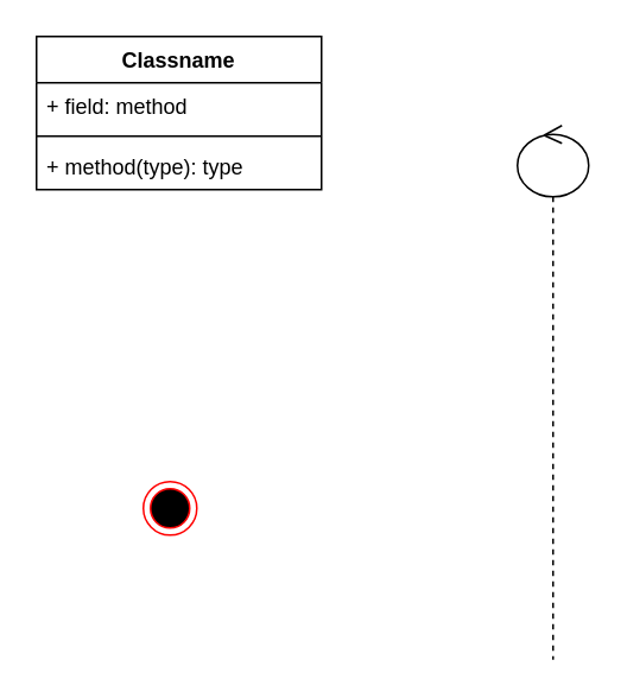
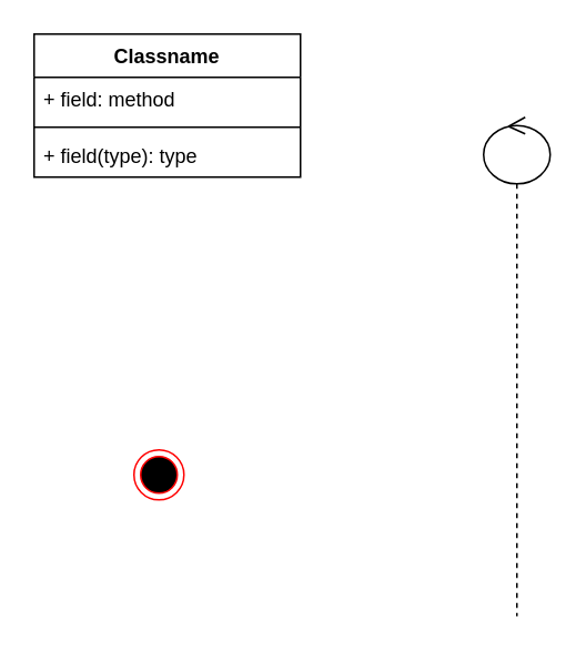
  <mxCell id="0" />
  <mxCell id="1" parent="0" />
  <mxCell id="2" value="Classname" style="swimlane;fontStyle=1;align=center;verticalAlign=top;childLayout=stackLayout;horizontal=1;startSize=26;horizontalStack=0;resizeParent=1;resizeParentMax=0;resizeLast=0;collapsible=1;marginBottom=0;" vertex="1" parent="1"><mxGeometry x="20" y="20" width="160" height="86" as="geometry" /></mxCell>
  <mxCell id="3" value="+ field: method" style="text;strokeColor=none;fillColor=none;align=left;verticalAlign=top;spacingLeft=4;spacingRight=4;overflow=hidden;rotatable=0;points=[[0,0.5],[1,0.5]];portConstraint=eastwest;" vertex="1" parent="2"><mxGeometry y="26" width="160" height="26" as="geometry" /></mxCell>
  <mxCell id="4" value="" style="line;strokeWidth=1;fillColor=none;align=left;verticalAlign=middle;spacingTop=-1;spacingLeft=3;spacingRight=3;rotatable=0;labelPosition=right;points=[];portConstraint=eastwest;" vertex="1" parent="2"><mxGeometry y="52" width="160" height="8" as="geometry" /></mxCell>
- <mxCell id="5" value="+ method(type): type" style="text;strokeColor=none;fillColor=none;align=left;verticalAlign=top;spacingLeft=4;spacingRight=4;overflow=hidden;rotatable=0;points=[[0,0.5],[1,0.5]];portConstraint=eastwest;" vertex="1" parent="2"><mxGeometry y="60" width="160" height="26" as="geometry" /></mxCell>
+ <mxCell id="5" value="+ field(type): type" style="text;strokeColor=none;fillColor=none;align=left;verticalAlign=top;spacingLeft=4;spacingRight=4;overflow=hidden;rotatable=0;points=[[0,0.5],[1,0.5]];portConstraint=eastwest;" vertex="1" parent="2"><mxGeometry y="60" width="160" height="26" as="geometry" /></mxCell>
  <mxCell id="6" value="" style="ellipse;html=1;shape=endState;fillColor=#000000;strokeColor=#ff0000;" vertex="1" parent="1"><mxGeometry x="80" y="270" width="30" height="30" as="geometry" /></mxCell>
  <mxCell id="7" value="" style="shape=umlLifeline;participant=umlControl;perimeter=lifelinePerimeter;whiteSpace=wrap;html=1;container=1;collapsible=0;recursiveResize=0;verticalAlign=top;spacingTop=36;outlineConnect=0;" vertex="1" parent="1"><mxGeometry x="290" y="70" width="40" height="300" as="geometry" /></mxCell>
